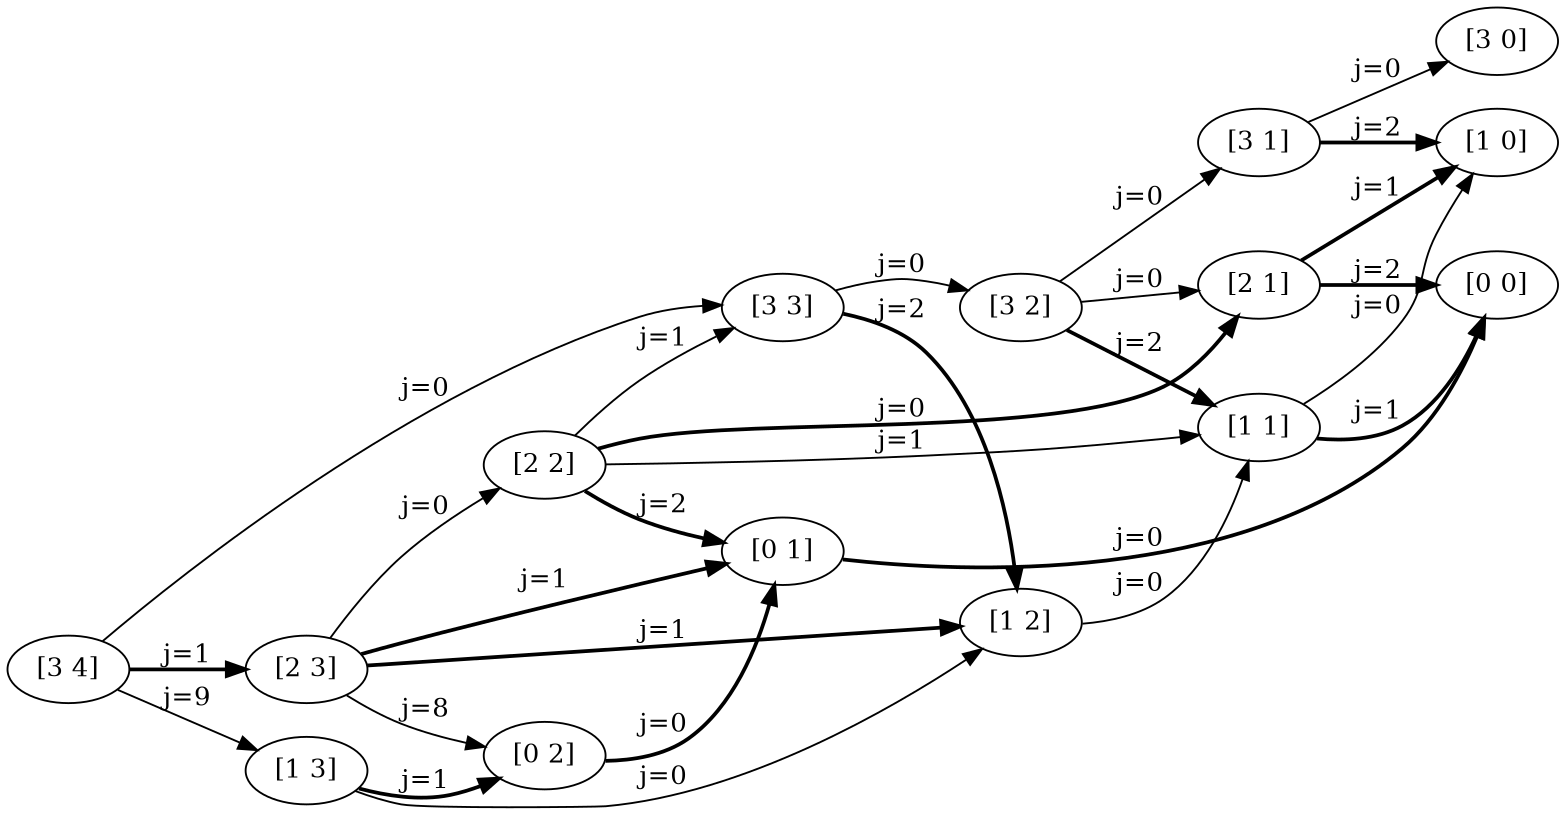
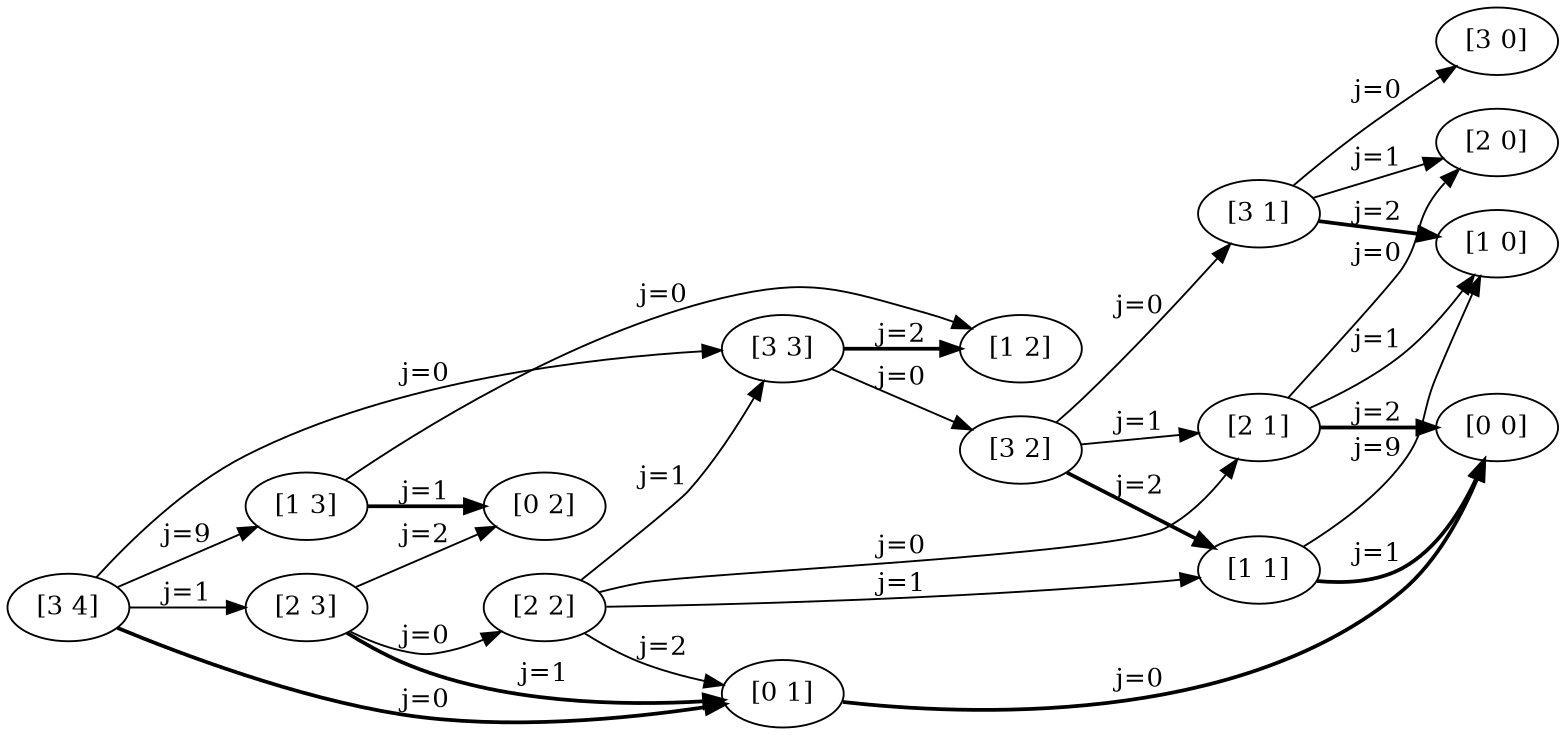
  digraph {
    rankdir=LR
    node [capacity="[3]" time=0 value=0.0]
    edge [goal="[1 0]" not_best_politic=True revenue=0 time=1 weight=0 weight_goal=0.0]
    n1 [label="[3 0]"]
    n2 [label="[3 1]" time=1 value=65.0]
+   n3 [capacity="[2]" label="[2 0]"]
    n4 [capacity="[1]" label="[1 0]"]
    n5 [label="[3 2]" time=2 value=128.5]
    n6 [capacity="[2]" label="[2 1]" time=1 value=65.0]
    n7 [capacity="[1]" label="[1 1]" time=1 value=50.0]
    n8 [capacity="[0]" label="[0 0]"]
    n9 [label="[3 3]" time=3 value=181.906]
    n10 [capacity="[1]" label="[1 2]" time=2 value=75.0]
    n11 [capacity="[2]" label="[2 2]" time=2 value=116.0]
    n12 [capacity="[0]" label="[0 1]" time=1]
    n13 [label="[3 4]" time=4 value=220.969]
    n14 [capacity="[2]" label="[2 3]" time=3 value=148.906]
    n15 [capacity="[1]" label="[1 3]" time=3 value=87.5]
    n16 [capacity="[0]" label="[0 2]" time=2]
    n2 -> n1 [goal="[3 0]" label="j=0"]
+   n2 -> n3 [goal="[2 0]" label="j=1" revenue=100 weight=100.0]
    n2 -> n4 [label="j=2" not_best_politic=False revenue=150 style=bold weight=150.0]
    n5 -> n2 [goal="[3 1]" label="j=0" time=2 weight_goal=65.0]
-   n5 -> n6 [goal="[2 1]" label="j=0" revenue=100 time=2 weight=100.0 weight_goal=65.0]
+   n5 -> n6 [goal="[2 1]" label="j=1" revenue=100 time=2 weight=100.0 weight_goal=65.0]
    n5 -> n7 [goal="[1 1]" label="j=2" not_best_politic=False revenue=150 style=bold time=2 weight=135.0 weight_goal=50.0]
-   n6 -> n4 [label="j=1" revenue=100 weight=100.0 style=bold]
+   n6 -> n3 [goal="[2 0]" label="j=0"]
+   n6 -> n4 [label="j=1" revenue=100 weight=100.0]
    n6 -> n8 [goal="[0 0]" label="j=2" not_best_politic=False revenue=150 style=bold weight=150.0]
-   n7 -> n4 [label="j=0"]
+   n7 -> n4 [label="j=9"]
    n7 -> n8 [goal="[0 0]" label="j=1" not_best_politic=False revenue=100 style=bold weight=100.0]
    n9 -> n5 [goal="[3 2]" label="j=0" time=3 weight_goal=128.5]
    n9 -> n10 [goal="[1 2]" label="j=2" not_best_politic=False revenue=150 style=bold time=3 weight=96.5 weight_goal=75.0]
-   n10 -> n7 [goal="[1 1]" label="j=0" time=2 weight_goal=50.0]
-   n11 -> n6 [goal="[2 1]" label="j=0" time=2 weight_goal=65.0 style=bold]
+   n11 -> n6 [goal="[2 1]" label="j=0" time=2 weight_goal=65.0]
    n11 -> n7 [goal="[1 1]" label="j=1" revenue=100 time=2 weight=85.0 weight_goal=50.0]
    n11 -> n9 [goal="[2 2]" label="j=1" revenue=100 time=3 weight=87.5 weight_goal=116.0]
-   n11 -> n12 [goal="[0 1]" label="j=2" not_best_politic=False revenue=150 style=bold time=2 weight=85.0]
+   n11 -> n12 [goal="[0 1]" label="j=2" not_best_politic=False revenue=150 style=solid time=2 weight=85.0]
    n12 -> n8 [goal="[0 0]" label="j=0" not_best_politic=False style=bold]
    n13 -> n9 [goal="[3 3]" label="j=0" time=4 weight_goal=181.906]
-   n13 -> n14 [goal="[2 3]" label="j=1" not_best_politic=False revenue=100 style=bold time=4 weight=67.0 weight_goal=148.906]
+   n13 -> n14 [goal="[2 3]" label="j=1" not_best_politic=False revenue=100 style=solid time=4 weight=67.0 weight_goal=148.906]
    n13 -> n15 [goal="[1 3]" label="j=9" revenue=150 time=4 weight=55.5938 weight_goal=87.5]
-   n14 -> n10 [goal="[1 2]" label="j=1" not_best_politic=False revenue=100 style=bold time=3 weight=59.0 weight_goal=75.0]
    n14 -> n11 [goal="[2 2]" label="j=0" time=3 weight_goal=116.0]
    n14 -> n12 [goal="[0 1]" label="j=1" not_best_politic=False revenue=100 style=bold time=2 weight=50.0]
-   n14 -> n16 [goal="[0 2]" label="j=8" revenue=150 time=3 weight=34.0]
+   n14 -> n16 [goal="[0 2]" label="j=2" revenue=150 time=3 weight=34.0]
    n15 -> n10 [goal="[1 2]" label="j=0" time=3 weight_goal=75.0]
    n15 -> n16 [goal="[0 2]" label="j=1" not_best_politic=False revenue=100 style=bold time=3 weight=25.0]
-   n16 -> n12 [goal="[0 1]" label="j=0" not_best_politic=False style=bold time=2]
+   n13 -> n12 [goal="[0 1]" label="j=0" not_best_politic=False style=bold time=2]
  }
